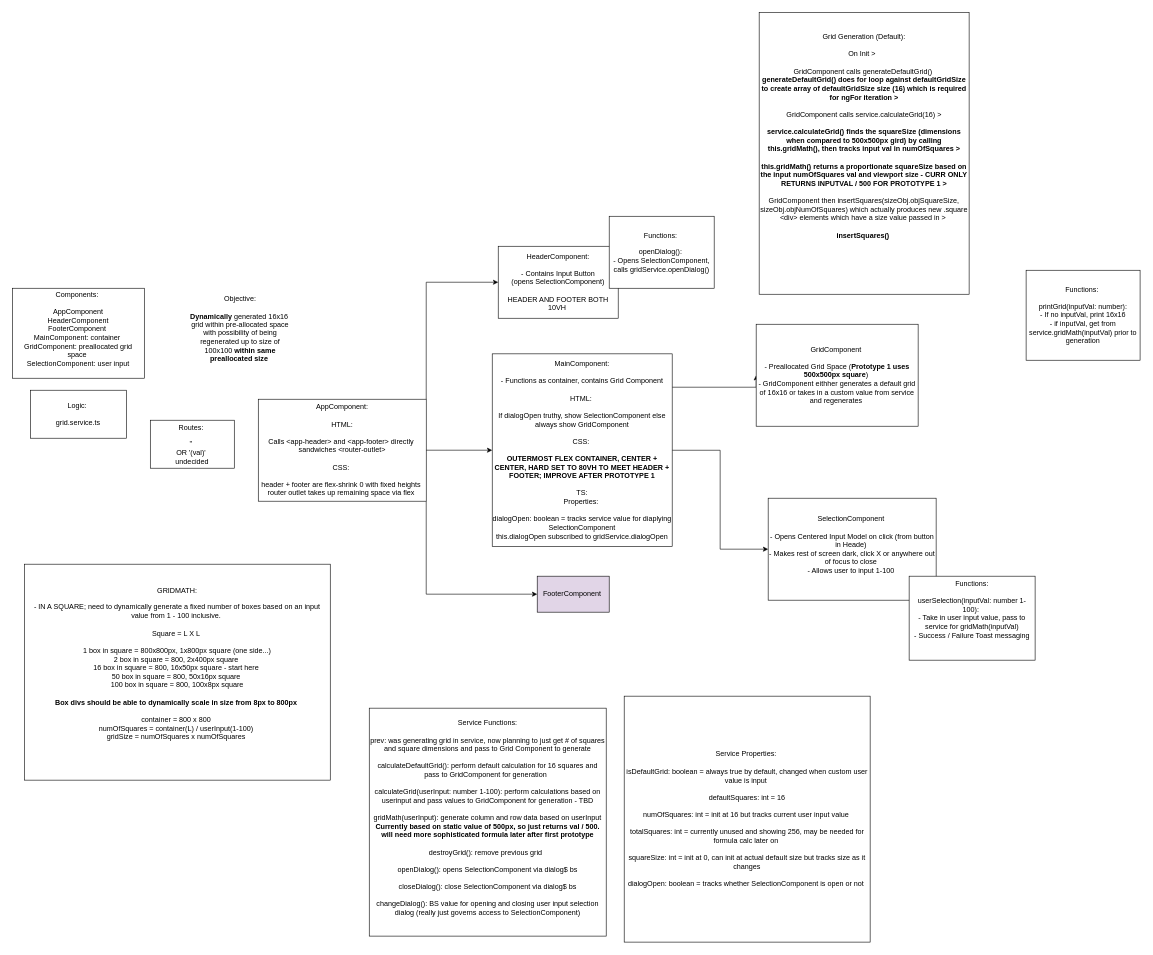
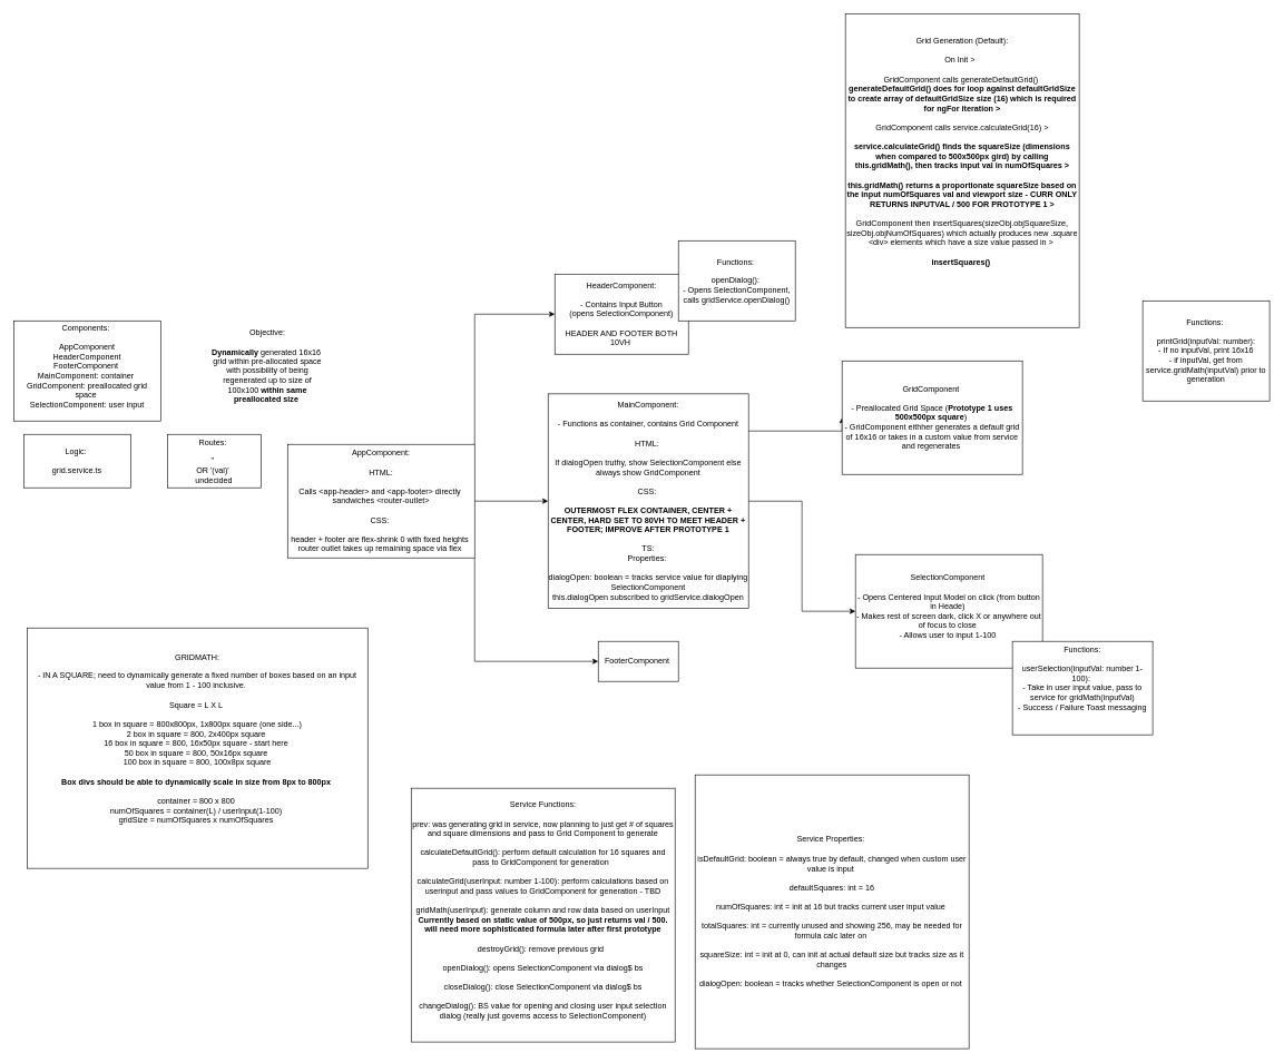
  <mxCell id="0" />
  <mxCell id="1" parent="0" />
  <mxCell id="2" value="Objective:&lt;div&gt;&lt;br&gt;&lt;/div&gt;&lt;div&gt;&lt;b&gt;Dynamically &lt;/b&gt;generated 16x16&amp;nbsp; grid within pre-allocated space with possibility of being regenerated up to size of 100x100 &lt;b&gt;within same preallocated size&amp;nbsp;&lt;/b&gt;&lt;div&gt;&lt;br&gt;&lt;/div&gt;&lt;/div&gt;" style="text;html=1;align=center;verticalAlign=middle;whiteSpace=wrap;rounded=0;" parent="1" vertex="1"><mxGeometry x="310" y="480" width="180" height="150" as="geometry" /></mxCell>
  <mxCell id="3" value="Components:&amp;nbsp;&lt;div&gt;&lt;br&gt;AppComponent&lt;/div&gt;&lt;div&gt;&lt;span style=&quot;background-color: transparent; color: light-dark(rgb(0, 0, 0), rgb(255, 255, 255));&quot;&gt;HeaderComponent&lt;/span&gt;&lt;/div&gt;&lt;div&gt;FooterComponent&amp;nbsp;&lt;/div&gt;&lt;div&gt;MainComponent: container&amp;nbsp;&lt;/div&gt;&lt;div&gt;GridComponent: preallocated grid space&amp;nbsp;&lt;/div&gt;&lt;div&gt;SelectionComponent: user input&lt;/div&gt;&lt;div&gt;&lt;br&gt;&lt;/div&gt;" style="whiteSpace=wrap;html=1;" parent="1" vertex="1"><mxGeometry x="20" y="480" width="220" height="150" as="geometry" /></mxCell>
- <mxCell id="4" value="Logic:&amp;nbsp;&lt;div&gt;&lt;br&gt;&lt;/div&gt;&lt;div&gt;grid.service.ts&lt;/div&gt;" style="whiteSpace=wrap;html=1;" parent="1" vertex="1"><mxGeometry x="50" y="650" width="160" height="80" as="geometry" /></mxCell>
+ <mxCell id="4" value="Logic:&amp;nbsp;&lt;div&gt;&lt;br&gt;&lt;/div&gt;&lt;div&gt;grid.service.ts&lt;/div&gt;" style="whiteSpace=wrap;html=1;" parent="1" vertex="1"><mxGeometry x="35" y="650" width="160" height="80" as="geometry" /></mxCell>
  <mxCell id="5" value="Service Functions:&lt;br&gt;&lt;br&gt;prev: was generating grid in service, now planning to just get # of squares and square dimensions and pass to Grid Component to generate&lt;br&gt;&lt;div&gt;&lt;br&gt;&lt;/div&gt;&lt;div&gt;calculateDefaultGrid(): perform default calculation for 16 squares and pass to GridComponent for generation&amp;nbsp;&amp;nbsp;&lt;br&gt;&lt;br&gt;&lt;/div&gt;&lt;div&gt;calculateGrid(userInput: number 1-100): perform calculations based on userinput and pass values to GridComponent for generation - TBD&lt;br&gt;&lt;br&gt;gridMath(userInput): generate column and row data based on userInput&lt;/div&gt;&lt;div&gt;&lt;b&gt;Currently based on static value of 500px, so just returns val / 500. will need more sophisticated formula later after first prototype&lt;br&gt;&lt;br&gt;&lt;/b&gt;&lt;/div&gt;&lt;div&gt;destroyGrid(): remove previous grid&amp;nbsp;&amp;nbsp;&lt;br&gt;&lt;br&gt;openDialog(): opens SelectionComponent via dialog$ bs&lt;/div&gt;&lt;div&gt;&lt;br&gt;&lt;/div&gt;&lt;div&gt;closeDialog(): close SelectionComponent via dialog$ bs&lt;br&gt;&lt;br&gt;&lt;span style=&quot;background-color: transparent; color: light-dark(rgb(0, 0, 0), rgb(255, 255, 255));&quot;&gt;changeDialog(): BS value for opening and closing user input selection dialog (really just governs access to SelectionComponent)&lt;/span&gt;&lt;/div&gt;&lt;div&gt;&lt;br&gt;&lt;/div&gt;" style="whiteSpace=wrap;html=1;" parent="1" vertex="1"><mxGeometry x="615" y="1180" width="395" height="380" as="geometry" /></mxCell>
  <mxCell id="6" style="edgeStyle=orthogonalEdgeStyle;rounded=0;orthogonalLoop=1;jettySize=auto;html=1;entryX=0;entryY=0.5;entryDx=0;entryDy=0;" edge="1" parent="1" source="8" target="17"><mxGeometry relative="1" as="geometry" /></mxCell>
  <mxCell id="7" style="edgeStyle=orthogonalEdgeStyle;rounded=0;orthogonalLoop=1;jettySize=auto;html=1;entryX=0;entryY=0.5;entryDx=0;entryDy=0;" edge="1" parent="1" source="8" target="16"><mxGeometry relative="1" as="geometry"><Array as="points"><mxPoint x="1100" y="750" /><mxPoint x="1100" y="645" /></Array></mxGeometry></mxCell>
  <mxCell id="8" value="MainComponent:&lt;br&gt;&lt;br&gt;- Functions as container, contains Grid Component&lt;br&gt;&lt;br&gt;HTML:&amp;nbsp;&lt;div&gt;&lt;br&gt;&lt;/div&gt;&lt;div&gt;If dialogOpen truthy, show SelectionComponent else always show GridComponent&lt;/div&gt;&lt;div&gt;&lt;br&gt;&lt;/div&gt;&lt;div&gt;CSS:&amp;nbsp;&lt;/div&gt;&lt;div&gt;&lt;br&gt;&lt;/div&gt;&lt;div&gt;&lt;b&gt;OUTERMOST FLEX CONTAINER, CENTER + CENTER, HARD SET TO 80VH TO MEET HEADER + FOOTER; IMPROVE AFTER PROTOTYPE 1&lt;/b&gt;&lt;/div&gt;&lt;div&gt;&lt;br&gt;&lt;div&gt;TS:&lt;/div&gt;&lt;div&gt;Properties:&amp;nbsp;&lt;/div&gt;&lt;div&gt;&lt;br&gt;&lt;/div&gt;&lt;div&gt;dialogOpen: boolean = tracks service value for diaplying SelectionComponent&lt;/div&gt;&lt;/div&gt;&lt;div&gt;this.dialogOpen subscribed to gridService.dialogOpen&lt;/div&gt;" style="whiteSpace=wrap;html=1;" parent="1" vertex="1"><mxGeometry x="820" y="589.38" width="300" height="321.25" as="geometry" /></mxCell>
- <mxCell id="9" value="Routes:&amp;nbsp;&lt;div&gt;&lt;br&gt;&lt;/div&gt;&lt;div&gt;''&amp;nbsp;&lt;br&gt;OR '(val)'&amp;nbsp;&lt;br&gt;undecided&lt;/div&gt;" style="whiteSpace=wrap;html=1;" parent="1" vertex="1"><mxGeometry x="250" y="700" width="140" height="80" as="geometry" /></mxCell>
+ <mxCell id="9" value="Routes:&amp;nbsp;&lt;div&gt;&lt;br&gt;&lt;/div&gt;&lt;div&gt;''&amp;nbsp;&lt;br&gt;OR '(val)'&amp;nbsp;&lt;br&gt;undecided&lt;/div&gt;" style="whiteSpace=wrap;html=1;" parent="1" vertex="1"><mxGeometry x="250" y="650" width="140" height="80" as="geometry" /></mxCell>
  <mxCell id="10" style="edgeStyle=orthogonalEdgeStyle;rounded=0;orthogonalLoop=1;jettySize=auto;html=1;exitX=1;exitY=0;exitDx=0;exitDy=0;entryX=0;entryY=0.5;entryDx=0;entryDy=0;" edge="1" parent="1" source="12" target="13"><mxGeometry relative="1" as="geometry" /></mxCell>
  <mxCell id="11" style="edgeStyle=orthogonalEdgeStyle;rounded=0;orthogonalLoop=1;jettySize=auto;html=1;exitX=1;exitY=1;exitDx=0;exitDy=0;entryX=0;entryY=0.5;entryDx=0;entryDy=0;" edge="1" parent="1" source="12" target="14"><mxGeometry relative="1" as="geometry" /></mxCell>
  <mxCell id="12" value="AppComponent:&lt;div&gt;&lt;br&gt;&lt;div&gt;HTML:&lt;/div&gt;&lt;div&gt;&lt;br&gt;&lt;/div&gt;&lt;div&gt;Calls &amp;lt;app-header&amp;gt; and &amp;lt;app-footer&amp;gt; directly&amp;nbsp;&lt;/div&gt;&lt;div&gt;sandwiches &amp;lt;router-outlet&amp;gt;&lt;/div&gt;&lt;div&gt;&lt;br&gt;&lt;/div&gt;&lt;div&gt;CSS:&amp;nbsp;&lt;/div&gt;&lt;div&gt;&lt;br&gt;&lt;/div&gt;&lt;div&gt;header + footer are flex-shrink 0 with fixed heights&amp;nbsp;&lt;/div&gt;&lt;div&gt;router outlet takes up remaining space via flex&amp;nbsp;&lt;/div&gt;&lt;/div&gt;" style="whiteSpace=wrap;html=1;" parent="1" vertex="1"><mxGeometry x="430" y="665" width="280" height="170" as="geometry" /></mxCell>
  <mxCell id="13" value="HeaderComponent:&lt;div&gt;&lt;br&gt;&lt;/div&gt;&lt;div&gt;- Contains Input Button&lt;br&gt;(opens SelectionComponent)&lt;/div&gt;&lt;div&gt;&lt;br&gt;&lt;/div&gt;&lt;div&gt;HEADER AND FOOTER BOTH 10VH&amp;nbsp;&lt;/div&gt;" style="whiteSpace=wrap;html=1;" parent="1" vertex="1"><mxGeometry x="830" y="410" width="200" height="120" as="geometry" /></mxCell>
- <mxCell id="14" value="FooterComponent&amp;nbsp;" style="whiteSpace=wrap;html=1;fillColor=#e1d5e7;" parent="1" vertex="1"><mxGeometry x="895" y="960" width="120" height="60" as="geometry" /></mxCell>
+ <mxCell id="14" value="FooterComponent&amp;nbsp;" style="whiteSpace=wrap;html=1;" parent="1" vertex="1"><mxGeometry x="895" y="960" width="120" height="60" as="geometry" /></mxCell>
  <mxCell id="15" value="" style="endArrow=classic;html=1;rounded=0;exitX=1;exitY=0.5;exitDx=0;exitDy=0;entryX=0;entryY=0.5;entryDx=0;entryDy=0;" edge="1" parent="1" source="12" target="8"><mxGeometry width="50" height="50" relative="1" as="geometry"><mxPoint x="710" y="780" as="sourcePoint" /><mxPoint x="760" y="730" as="targetPoint" /></mxGeometry></mxCell>
  <mxCell id="16" value="GridComponent&amp;nbsp;&lt;div&gt;&lt;br&gt;&lt;/div&gt;&lt;div&gt;- Preallocated Grid Space (&lt;b&gt;Prototype 1 uses 500x500px square&lt;/b&gt;)&amp;nbsp;&lt;br&gt;- GridComponent eithher generates a default grid of 16x16 or takes in a custom value from service and regenerates&amp;nbsp;&lt;/div&gt;" style="whiteSpace=wrap;html=1;" vertex="1" parent="1"><mxGeometry x="1260" y="540" width="270" height="170" as="geometry" /></mxCell>
  <mxCell id="17" value="SelectionComponent&amp;nbsp;&lt;div&gt;&lt;br&gt;&lt;/div&gt;&lt;div&gt;- Opens Centered Input Model on click (from button in Heade)&amp;nbsp;&lt;br&gt;&lt;/div&gt;&lt;div&gt;- Makes rest of screen dark, click X or anywhere out of focus to close&amp;nbsp;&lt;/div&gt;&lt;div&gt;- Allows user to input 1-100&amp;nbsp;&lt;/div&gt;&lt;div&gt;&lt;br&gt;&lt;/div&gt;" style="whiteSpace=wrap;html=1;" vertex="1" parent="1"><mxGeometry x="1280" y="830" width="280" height="170" as="geometry" /></mxCell>
  <mxCell id="18" value="Functions:&amp;nbsp;&lt;br&gt;&lt;br&gt;openDialog():&amp;nbsp;&lt;br&gt;- Opens SelectionComponent, calls gridService.openDialog()" style="whiteSpace=wrap;html=1;" vertex="1" parent="1"><mxGeometry x="1015" y="360" width="175" height="120" as="geometry" /></mxCell>
  <mxCell id="19" value="Functions:&amp;nbsp;&lt;br&gt;&lt;br&gt;printGrid(inputVal: number):&lt;div&gt;- If no inputVal, print 16x16&lt;/div&gt;&lt;div&gt;- if inputVal, get from service.gridMath(inputVal) prior to generation&lt;/div&gt;" style="whiteSpace=wrap;html=1;" vertex="1" parent="1"><mxGeometry x="1710" y="450" width="190" height="150" as="geometry" /></mxCell>
  <mxCell id="20" value="Functions:&lt;div&gt;&lt;br&gt;&lt;/div&gt;&lt;div&gt;userSelection(inputVal: number 1-100):&amp;nbsp;&lt;/div&gt;&lt;div&gt;- Take in user input value, pass to service for gridMath(inputVal)&lt;/div&gt;&lt;div&gt;- Success / Failure Toast messaging&lt;br&gt;&lt;div&gt;&lt;br&gt;&lt;/div&gt;&lt;div&gt;&lt;br&gt;&lt;/div&gt;&lt;/div&gt;" style="whiteSpace=wrap;html=1;" vertex="1" parent="1"><mxGeometry x="1515" y="960" width="210" height="140" as="geometry" /></mxCell>
  <mxCell id="21" value="GRIDMATH:&lt;br&gt;&lt;br&gt;- IN A SQUARE; need to dynamically generate a fixed number of boxes based on an input value from 1 - 100 inclusive.&amp;nbsp;&lt;div&gt;&lt;br&gt;&lt;/div&gt;&lt;div&gt;Square = L X L&amp;nbsp;&lt;/div&gt;&lt;div&gt;&lt;br&gt;&lt;/div&gt;&lt;div&gt;1 box in square = 800x800px, 1x800px square (one side...)&lt;/div&gt;&lt;div&gt;2 box in square = 800, 2x400px square&amp;nbsp;&lt;/div&gt;&lt;div&gt;16 box in square = 800, 16x50px square - start here&amp;nbsp;&lt;/div&gt;&lt;div&gt;50 box in square = 800, 50x16px square&amp;nbsp;&lt;/div&gt;&lt;div&gt;100 box in square = 800, 100x8px square&lt;/div&gt;&lt;div&gt;&lt;br&gt;&lt;/div&gt;&lt;div&gt;&lt;b&gt;Box divs should be able to dynamically scale in size from 8px to 800px&amp;nbsp;&lt;/b&gt;&lt;/div&gt;&lt;div&gt;&lt;b&gt;&lt;br&gt;&lt;/b&gt;&lt;/div&gt;&lt;div&gt;container = 800 x 800&amp;nbsp;&lt;/div&gt;&lt;div&gt;numOfSquares = container(L) / userInput(1-100)&amp;nbsp;&lt;/div&gt;&lt;div&gt;gridSize = numOfSquares x numOfSquares&amp;nbsp;&lt;/div&gt;&lt;div&gt;&lt;br&gt;&lt;/div&gt;&lt;div&gt;&lt;br&gt;&lt;/div&gt;" style="whiteSpace=wrap;html=1;" vertex="1" parent="1"><mxGeometry x="40" y="940" width="510" height="360" as="geometry" /></mxCell>
  <mxCell id="22" value="Service Properties:&amp;nbsp;&lt;div&gt;&lt;br&gt;&lt;/div&gt;&lt;div&gt;isDefaultGrid: boolean = always true by default, changed when custom user value is input&amp;nbsp;&lt;/div&gt;&lt;div&gt;&lt;br&gt;&lt;/div&gt;&lt;div&gt;defaultSquares: int = 16&lt;/div&gt;&lt;div&gt;&lt;br&gt;&lt;/div&gt;&lt;div&gt;numOfSquares: int = init at 16 but tracks current user input value&amp;nbsp;&lt;/div&gt;&lt;div&gt;&lt;br&gt;&lt;/div&gt;&lt;div&gt;totalSquares: int = currently unused and showing 256, may be needed for formula calc later on&amp;nbsp;&lt;/div&gt;&lt;div&gt;&lt;br&gt;&lt;/div&gt;&lt;div&gt;squareSize: int = init at 0, can init at actual default size but tracks size as it changes&lt;/div&gt;&lt;div&gt;&lt;br&gt;&lt;/div&gt;&lt;div&gt;dialogOpen: boolean = tracks whether SelectionComponent is open or not&amp;nbsp;&lt;/div&gt;" style="whiteSpace=wrap;html=1;" vertex="1" parent="1"><mxGeometry x="1040" y="1160" width="410" height="410" as="geometry" /></mxCell>
  <mxCell id="23" value="Grid Generation (Default):&lt;div&gt;&lt;br&gt;&lt;/div&gt;&lt;div&gt;On Init &amp;gt;&amp;nbsp;&amp;nbsp;&lt;/div&gt;&lt;div&gt;&lt;br&gt;&lt;/div&gt;&lt;div&gt;GridComponent calls generateDefaultGrid()&amp;nbsp;&lt;br&gt;&lt;b&gt;generateDefaultGrid() does for loop against defaultGridSize to create array of defaultGridSize size (16) which is required for ngFor iteration &amp;gt;&lt;/b&gt;&lt;/div&gt;&lt;div&gt;&lt;b&gt;&lt;br&gt;&lt;/b&gt;&lt;/div&gt;&lt;div&gt;GridComponent calls service.calculateGrid(16) &amp;gt;&lt;/div&gt;&lt;div&gt;&lt;br&gt;&lt;/div&gt;&lt;div&gt;&lt;b&gt;service.calculateGrid() finds the squareSize (dimensions when compared to 500x500px gird) by calling this.gridMath(), then tracks input val in numOfSquares &amp;gt;&lt;/b&gt;&lt;/div&gt;&lt;div&gt;&lt;b&gt;&lt;br&gt;&lt;/b&gt;&lt;/div&gt;&lt;div&gt;&lt;b&gt;this.gridMath() returns a proportionate squareSize based on the input numOfSquares val and viewport size - CURR ONLY RETURNS INPUTVAL / 500 FOR PROTOTYPE 1 &amp;gt;&lt;/b&gt;&lt;/div&gt;&lt;div&gt;&lt;b&gt;&lt;br&gt;&lt;/b&gt;&lt;/div&gt;&lt;div&gt;GridComponent then insertSquares(sizeObj.objSquareSize, sizeObj.objNumOfSquares) which actually produces new .square &amp;lt;div&amp;gt; elements which have a size value passed in &amp;gt;&amp;nbsp;&lt;/div&gt;&lt;div&gt;&lt;br&gt;&lt;/div&gt;&lt;div&gt;&lt;b&gt;insertSquares()&amp;nbsp;&lt;/b&gt;&lt;/div&gt;&lt;div&gt;&lt;b&gt;&lt;br&gt;&lt;/b&gt;&lt;/div&gt;&lt;div&gt;&lt;br&gt;&lt;/div&gt;&lt;div&gt;&lt;b&gt;&lt;br&gt;&lt;/b&gt;&lt;/div&gt;&lt;div&gt;&lt;div&gt;&lt;br&gt;&lt;/div&gt;&lt;/div&gt;" style="whiteSpace=wrap;html=1;" vertex="1" parent="1"><mxGeometry x="1265" y="20" width="350" height="470" as="geometry" /></mxCell>
